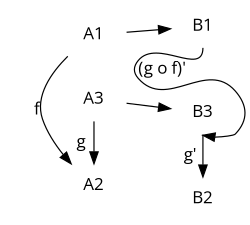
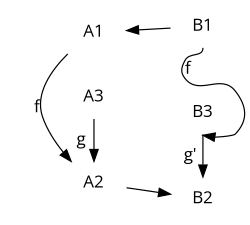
  digraph {
    fontname="Open Sans"
    rankdir=LR
    node [fontname="Open Sans" shape=plaintext]
    edge [fontname="Open Sans"]
    A1
    A2
    A3
    B1
    B2
    B3
    subgraph sub_1 {
      rank=same
      A1
      A2
      A3
    }
    subgraph sub_2 {
      rank=same
      B1
      B2
      B3
    }
    A1 -> A2 [label=f]
-   A1 -> B1
+   B1 -> A1
+   A2 -> B2
    A3 -> A2 [label=g]
-   A3 -> B3
-   B1 -> B3 [headport=s label="(g o f)'" tailport=s]
+   B1 -> B3 [headport=s label=f tailport=s]
    B3 -> B2 [label="g'"]
  }
